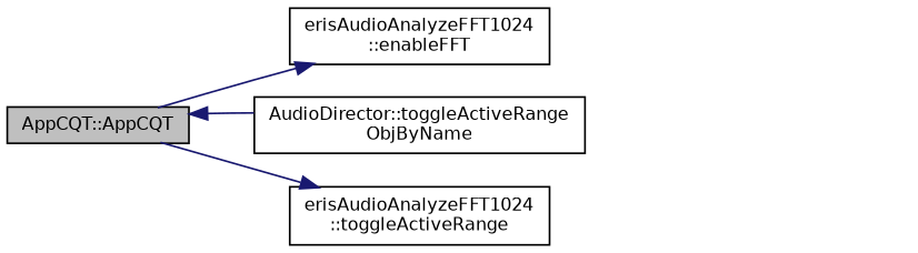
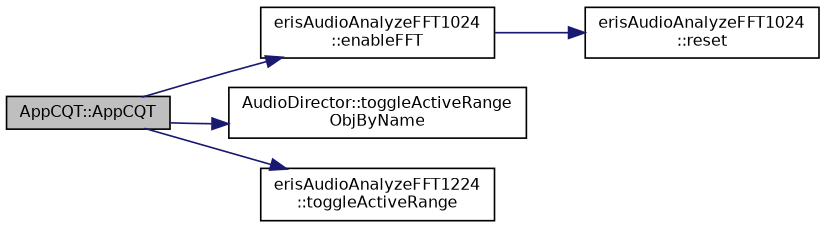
  digraph {
    rankdir=LR
    node [color=black fillcolor=white fontname=Helvetica fontsize=10 shape=record style=filled]
    edge [color=midnightblue fontname=Helvetica fontsize=10 labelfontname=Helvetica labelfontsize=10 style=solid]
    n1 [fillcolor=grey75 fontcolor=black height=0.2 label="AppCQT::AppCQT" width=0.4]
    n2 [height=0.2 label="erisAudioAnalyzeFFT1024\l::enableFFT" width=0.4]
    n3 [height=0.2 label="AudioDirector::toggleActiveRange\lObjByName" width=0.4]
-   n4 [height=0.2 label="erisAudioAnalyzeFFT1024\l::toggleActiveRange" width=0.4]
+   n4 [height=0.2 label="erisAudioAnalyzeFFT1224\l::toggleActiveRange" width=0.4]
+   n5 [height=0.2 label="erisAudioAnalyzeFFT1024\l::reset" width=0.4]
    n1 -> n2
-   n3 -> n1
+   n1 -> n3
    n1 -> n4
+   n2 -> n5
  }
